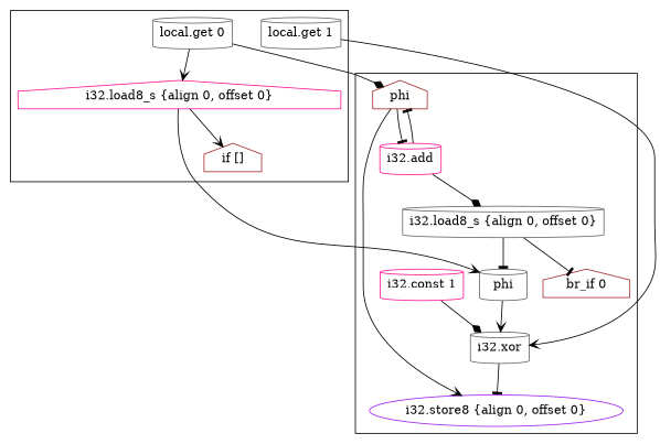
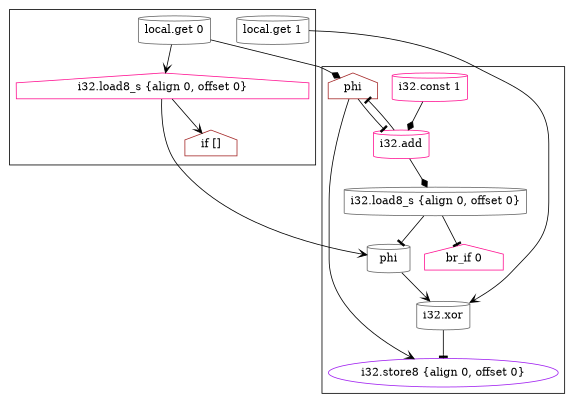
  strict digraph {
    node [color=gray40 shape=cylinder]
    edge [arrowhead=vee]
    n1 [label="local.get 0"]
    n2 [color=deeppink label="i32.load8_s \{align 0, offset 0\}" shape=house]
    n3 [label="local.get 1"]
    n4 [color=brown label="if []" shape=house]
    n5 [color=brown label=phi shape=house]
    n6 [color=purple label="i32.store8 \{align 0, offset 0\}" shape=ellipse]
    n7 [color=deeppink label="i32.add"]
    n8 [label=phi]
    n9 [label="i32.xor"]
    n10 [color=deeppink label="i32.const 1"]
    n11 [label="i32.load8_s \{align 0, offset 0\}"]
-   n12 [color=brown label="br_if 0" shape=house]
+   n12 [color=deeppink label="br_if 0" shape=house]
    subgraph cluster_1 {
      n1
      n2
      n3
      n4
    }
    subgraph cluster_2 {
    }
    subgraph cluster_3 {
      n5
      n6
      n7
      n8
      n9
      n10
      n11
      n12
    }
    n1 -> n2
    n1 -> n5 [arrowhead=diamond]
    n2 -> n4
    n2 -> n8
    n3 -> n9
    n5 -> n6
    n5 -> n7 [arrowhead=tee]
    n7 -> n5 [arrowhead=tee]
    n7 -> n11 [arrowhead=diamond]
    n8 -> n9
    n9 -> n6 [arrowhead=tee]
-   n10 -> n9 [arrowhead=diamond]
+   n10 -> n7 [arrowhead=diamond]
    n11 -> n8 [arrowhead=tee]
    n11 -> n12 [arrowhead=tee]
  }
